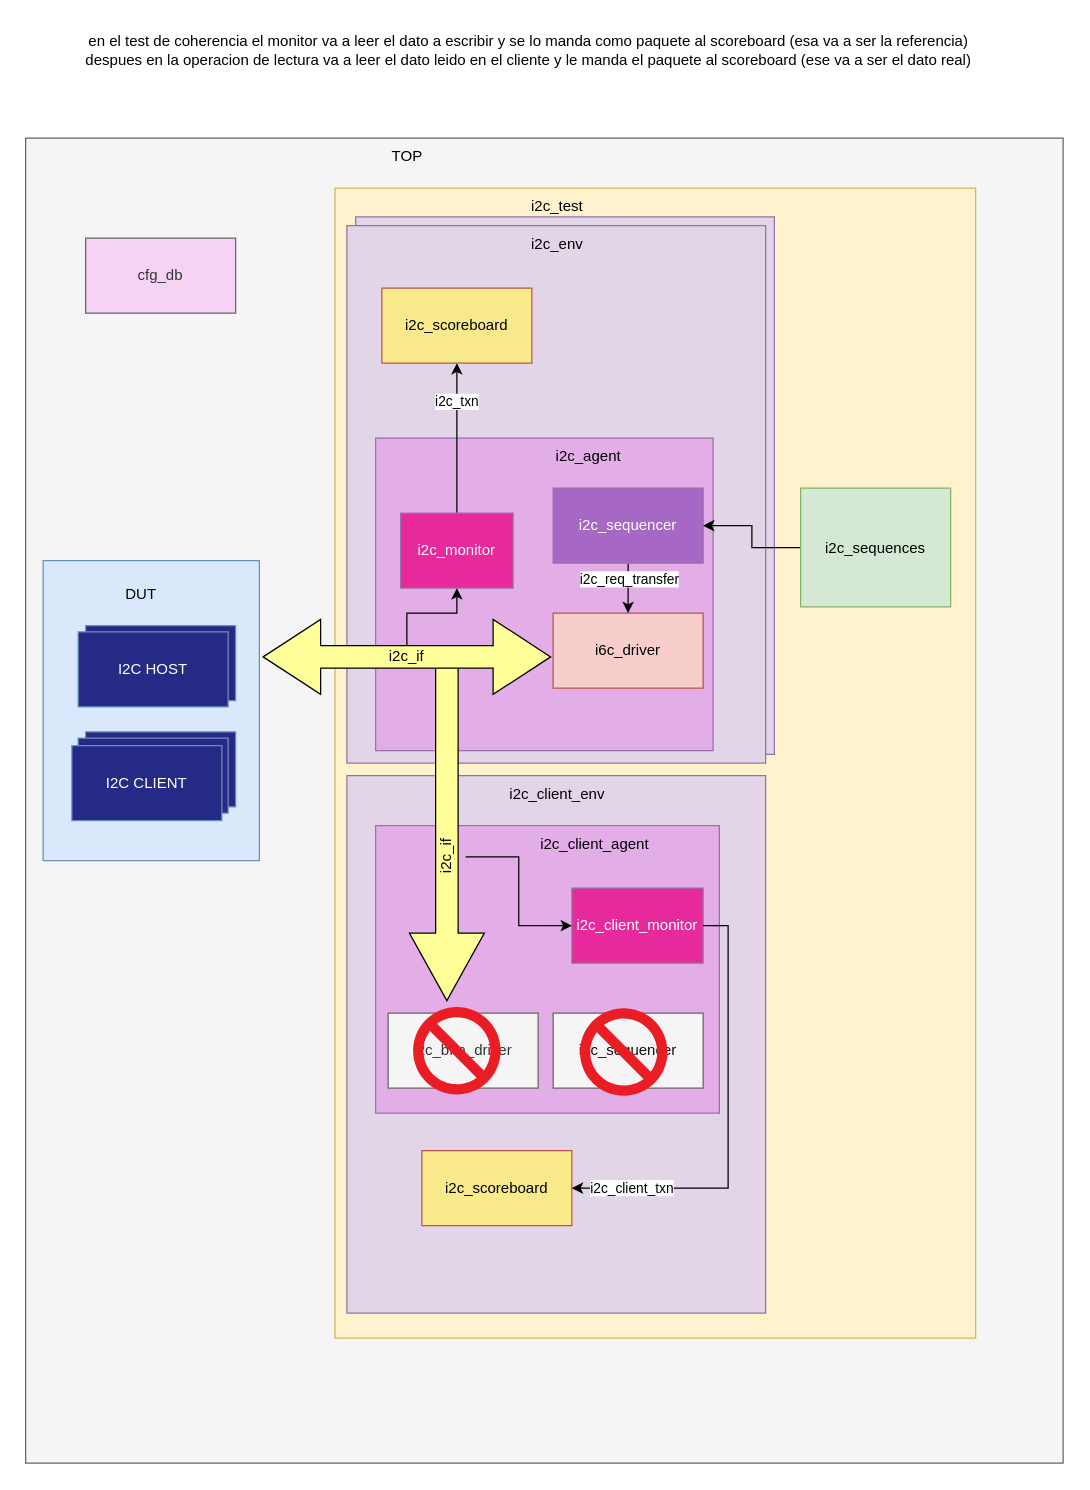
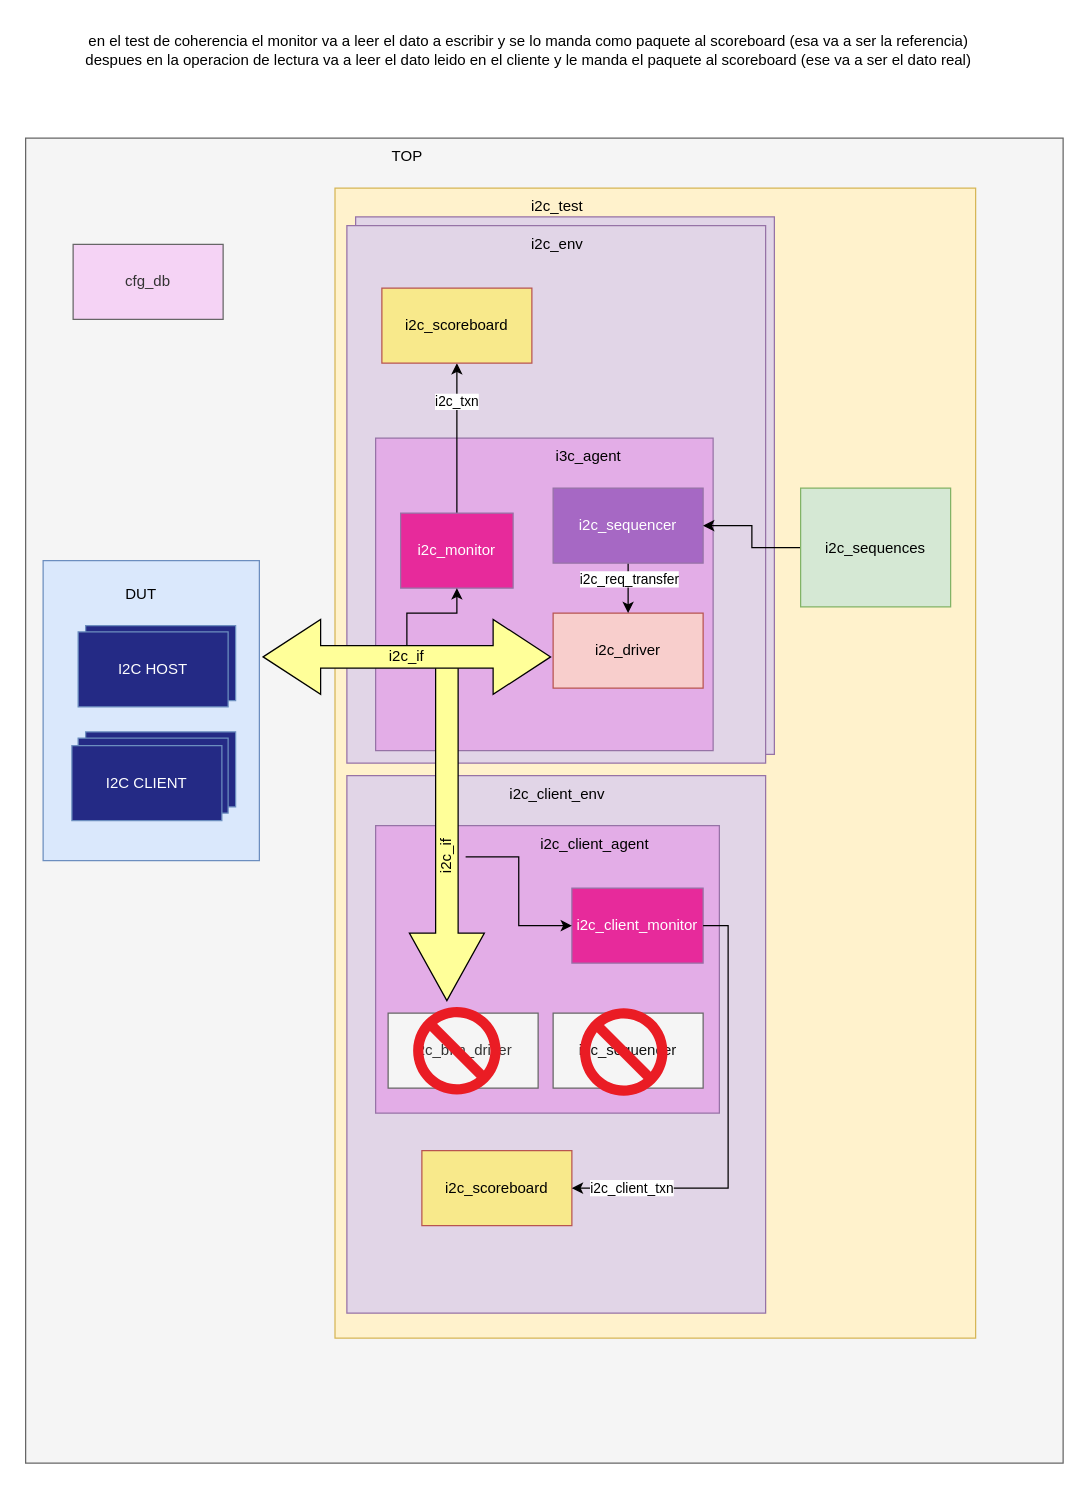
  <mxCell id="0" />
  <mxCell id="1" parent="0" />
  <mxCell id="2" value="" style="rounded=0;whiteSpace=wrap;html=1;fillColor=#f5f5f5;fontColor=#333333;strokeColor=#666666;" vertex="1" parent="1"><mxGeometry x="20" y="110" width="830" height="1060" as="geometry" /></mxCell>
  <mxCell id="3" value="" style="rounded=0;whiteSpace=wrap;html=1;fillColor=#fff2cc;strokeColor=#d6b656;" vertex="1" parent="1"><mxGeometry x="267.5" y="150" width="512.5" height="920" as="geometry" /></mxCell>
  <mxCell id="4" value="" style="rounded=0;whiteSpace=wrap;html=1;fillColor=#e1d5e7;strokeColor=#9673a6;" vertex="1" parent="1"><mxGeometry x="284" y="173" width="335" height="430" as="geometry" /></mxCell>
  <mxCell id="5" value="en el test de coherencia el monitor va a leer el dato a escribir y se lo manda como paquete al scoreboard (esa va a ser la referencia)&lt;div&gt;despues en la operacion de lectura va a leer el dato leido en el cliente y le manda el paquete al scoreboard (ese va a ser el dato real)&lt;/div&gt;" style="text;html=1;align=center;verticalAlign=middle;resizable=0;points=[];autosize=1;strokeColor=none;fillColor=none;" parent="1" vertex="1"><mxGeometry x="57" y="20" width="730" height="40" as="geometry" /></mxCell>
  <mxCell id="6" value="TOP" style="text;html=1;align=center;verticalAlign=middle;resizable=0;points=[];autosize=1;strokeColor=none;fillColor=none;" vertex="1" parent="1"><mxGeometry x="300" y="110" width="50" height="30" as="geometry" /></mxCell>
  <mxCell id="7" value="" style="rounded=0;whiteSpace=wrap;html=1;fillColor=#dae8fc;strokeColor=#6c8ebf;" vertex="1" parent="1"><mxGeometry x="34" y="448" width="173" height="240" as="geometry" /></mxCell>
  <mxCell id="8" value="DUT" style="text;html=1;align=center;verticalAlign=middle;resizable=0;points=[];autosize=1;strokeColor=none;fillColor=none;" vertex="1" parent="1"><mxGeometry x="87" y="460" width="50" height="30" as="geometry" /></mxCell>
  <mxCell id="9" value="&lt;font color=&quot;#ffffff&quot;&gt;I2C HOST&lt;/font&gt;" style="rounded=0;whiteSpace=wrap;html=1;fillColor=#242A85;strokeColor=#6c8ebf;" vertex="1" parent="1"><mxGeometry x="68" y="500" width="120" height="60" as="geometry" /></mxCell>
  <mxCell id="10" value="" style="rounded=0;whiteSpace=wrap;html=1;fillColor=#e1d5e7;strokeColor=#9673a6;" vertex="1" parent="1"><mxGeometry x="277" y="180" width="335" height="430" as="geometry" /></mxCell>
  <mxCell id="11" value="" style="whiteSpace=wrap;html=1;fillColor=#E3ADE7;strokeColor=#9673a6;" vertex="1" parent="1"><mxGeometry x="300" y="350" width="270" height="250" as="geometry" /></mxCell>
- <mxCell id="12" value="i6c_driver" style="whiteSpace=wrap;html=1;fillColor=#f8cecc;strokeColor=#b85450;" vertex="1" parent="1"><mxGeometry x="442" y="490" width="120" height="60" as="geometry" /></mxCell>
+ <mxCell id="12" value="i2c_driver" style="whiteSpace=wrap;html=1;fillColor=#f8cecc;strokeColor=#b85450;" vertex="1" parent="1"><mxGeometry x="442" y="490" width="120" height="60" as="geometry" /></mxCell>
  <mxCell id="13" style="edgeStyle=orthogonalEdgeStyle;rounded=0;orthogonalLoop=1;jettySize=auto;html=1;exitX=0.5;exitY=1;exitDx=0;exitDy=0;entryX=0.5;entryY=0;entryDx=0;entryDy=0;" edge="1" parent="1" source="15" target="12"><mxGeometry relative="1" as="geometry" /></mxCell>
  <mxCell id="14" value="i2c_req_transfer" style="edgeLabel;html=1;align=center;verticalAlign=middle;resizable=0;points=[];" vertex="1" connectable="0" parent="13"><mxGeometry x="-0.381" relative="1" as="geometry"><mxPoint as="offset" /></mxGeometry></mxCell>
  <mxCell id="15" value="&lt;font color=&quot;#ffffff&quot;&gt;i2c_sequencer&lt;/font&gt;" style="whiteSpace=wrap;html=1;fillColor=#A668C4;strokeColor=#9673a6;" vertex="1" parent="1"><mxGeometry x="442" y="390" width="120" height="60" as="geometry" /></mxCell>
- <mxCell id="16" value="i2c_agent" style="text;html=1;align=center;verticalAlign=middle;resizable=0;points=[];autosize=1;strokeColor=none;fillColor=none;" vertex="1" parent="1"><mxGeometry x="430" y="350" width="80" height="30" as="geometry" /></mxCell>
+ <mxCell id="16" value="i3c_agent" style="text;html=1;align=center;verticalAlign=middle;resizable=0;points=[];autosize=1;strokeColor=none;fillColor=none;" vertex="1" parent="1"><mxGeometry x="430" y="350" width="80" height="30" as="geometry" /></mxCell>
  <mxCell id="17" style="edgeStyle=orthogonalEdgeStyle;rounded=0;orthogonalLoop=1;jettySize=auto;html=1;exitX=0.5;exitY=0;exitDx=0;exitDy=0;entryX=0.5;entryY=1;entryDx=0;entryDy=0;" edge="1" parent="1" source="19" target="20"><mxGeometry relative="1" as="geometry" /></mxCell>
  <mxCell id="18" value="i2c_txn" style="edgeLabel;html=1;align=center;verticalAlign=middle;resizable=0;points=[];" vertex="1" connectable="0" parent="17"><mxGeometry x="0.503" y="1" relative="1" as="geometry"><mxPoint as="offset" /></mxGeometry></mxCell>
  <mxCell id="19" value="&lt;font color=&quot;#ffffff&quot;&gt;i2c_monitor&lt;/font&gt;" style="whiteSpace=wrap;html=1;fillColor=#E72A9B;strokeColor=#9673a6;" vertex="1" parent="1"><mxGeometry x="320" y="410" width="90" height="60" as="geometry" /></mxCell>
  <mxCell id="20" value="i2c_scoreboard" style="whiteSpace=wrap;html=1;fillColor=#F8E98B;strokeColor=#b85450;" vertex="1" parent="1"><mxGeometry x="305" y="230" width="120" height="60" as="geometry" /></mxCell>
  <mxCell id="21" value="i2c_env" style="text;html=1;align=center;verticalAlign=middle;resizable=0;points=[];autosize=1;strokeColor=none;fillColor=none;" vertex="1" parent="1"><mxGeometry x="414.5" y="180" width="60" height="30" as="geometry" /></mxCell>
  <mxCell id="22" value="i2c_test" style="text;html=1;align=center;verticalAlign=middle;resizable=0;points=[];autosize=1;strokeColor=none;fillColor=none;" vertex="1" parent="1"><mxGeometry x="414.5" y="150" width="60" height="30" as="geometry" /></mxCell>
  <mxCell id="23" value="" style="rounded=0;whiteSpace=wrap;html=1;fillColor=#e1d5e7;strokeColor=#9673a6;" vertex="1" parent="1"><mxGeometry x="277" y="620" width="335" height="430" as="geometry" /></mxCell>
  <mxCell id="24" value="" style="whiteSpace=wrap;html=1;fillColor=#E3ADE7;strokeColor=#9673a6;" vertex="1" parent="1"><mxGeometry x="300" y="660" width="275" height="230" as="geometry" /></mxCell>
  <mxCell id="25" value="i2c_bfm_driver" style="whiteSpace=wrap;html=1;fillColor=#f5f5f5;strokeColor=#666666;fontColor=#333333;" vertex="1" parent="1"><mxGeometry x="310" y="810" width="120" height="60" as="geometry" /></mxCell>
  <mxCell id="26" value="&lt;font color=&quot;#121212&quot;&gt;i2c_sequencer&lt;/font&gt;" style="whiteSpace=wrap;html=1;fillColor=#f5f5f5;strokeColor=#666666;fontColor=#333333;" vertex="1" parent="1"><mxGeometry x="442" y="810" width="120" height="60" as="geometry" /></mxCell>
  <mxCell id="27" value="i2c_client_agent" style="text;html=1;align=center;verticalAlign=middle;resizable=0;points=[];autosize=1;strokeColor=none;fillColor=none;" vertex="1" parent="1"><mxGeometry x="420" y="660" width="110" height="30" as="geometry" /></mxCell>
  <mxCell id="28" value="&lt;font color=&quot;#ffffff&quot;&gt;i2c_client_monitor&lt;/font&gt;" style="whiteSpace=wrap;html=1;fillColor=#E72A9B;strokeColor=#9673a6;" vertex="1" parent="1"><mxGeometry x="457" y="710" width="105" height="60" as="geometry" /></mxCell>
  <mxCell id="29" value="i2c_scoreboard" style="whiteSpace=wrap;html=1;fillColor=#F8E98B;strokeColor=#b85450;" vertex="1" parent="1"><mxGeometry x="337" y="920" width="120" height="60" as="geometry" /></mxCell>
  <mxCell id="30" value="i2c_client_env" style="text;html=1;align=center;verticalAlign=middle;resizable=0;points=[];autosize=1;strokeColor=none;fillColor=none;" vertex="1" parent="1"><mxGeometry x="394.5" y="620" width="100" height="30" as="geometry" /></mxCell>
  <mxCell id="31" value="" style="shape=singleArrow;direction=south;whiteSpace=wrap;html=1;fillColor=#FFFF99;" vertex="1" parent="1"><mxGeometry x="327" y="530" width="60" height="270" as="geometry" /></mxCell>
  <mxCell id="32" style="edgeStyle=orthogonalEdgeStyle;rounded=0;orthogonalLoop=1;jettySize=auto;html=1;exitX=0;exitY=0;exitDx=115;exitDy=21;exitPerimeter=0;entryX=0.5;entryY=1;entryDx=0;entryDy=0;" edge="1" parent="1" source="33" target="19"><mxGeometry relative="1" as="geometry"><Array as="points"><mxPoint x="325" y="490" /><mxPoint x="365" y="490" /></Array></mxGeometry></mxCell>
  <mxCell id="33" value="i2c_if" style="shape=doubleArrow;whiteSpace=wrap;html=1;fillColor=#FFFF99;" vertex="1" parent="1"><mxGeometry x="210" y="495" width="230" height="60" as="geometry" /></mxCell>
  <mxCell id="34" style="edgeStyle=orthogonalEdgeStyle;rounded=0;orthogonalLoop=1;jettySize=auto;html=1;" edge="1" parent="1" source="35" target="28"><mxGeometry relative="1" as="geometry" /></mxCell>
  <mxCell id="35" value="i2c_if" style="text;html=1;align=center;verticalAlign=middle;resizable=0;points=[];autosize=1;strokeColor=none;fillColor=none;rotation=-90;" vertex="1" parent="1"><mxGeometry x="332" y="670" width="50" height="30" as="geometry" /></mxCell>
  <mxCell id="36" style="edgeStyle=orthogonalEdgeStyle;rounded=0;orthogonalLoop=1;jettySize=auto;html=1;entryX=1;entryY=0.5;entryDx=0;entryDy=0;" edge="1" parent="1" source="37" target="15"><mxGeometry relative="1" as="geometry" /></mxCell>
  <mxCell id="37" value="i2c_sequences" style="whiteSpace=wrap;html=1;fillColor=#d5e8d4;strokeColor=#82b366;" vertex="1" parent="1"><mxGeometry x="640" y="390" width="120" height="95" as="geometry" /></mxCell>
- <mxCell id="38" value="cfg_db" style="whiteSpace=wrap;html=1;fillColor=#F5D3F5;fontColor=#333333;strokeColor=#666666;" vertex="1" parent="1"><mxGeometry x="68" y="190" width="120" height="60" as="geometry" /></mxCell>
+ <mxCell id="38" value="cfg_db" style="whiteSpace=wrap;html=1;fillColor=#F5D3F5;fontColor=#333333;strokeColor=#666666;" vertex="1" parent="1"><mxGeometry x="58" y="195" width="120" height="60" as="geometry" /></mxCell>
  <mxCell id="39" style="edgeStyle=orthogonalEdgeStyle;rounded=0;orthogonalLoop=1;jettySize=auto;html=1;entryX=1;entryY=0.5;entryDx=0;entryDy=0;" edge="1" parent="1"><mxGeometry relative="1" as="geometry"><Array as="points"><mxPoint x="582" y="740" /><mxPoint x="582" y="950" /></Array><mxPoint x="562" y="740" as="sourcePoint" /><mxPoint x="457" y="950" as="targetPoint" /></mxGeometry></mxCell>
  <mxCell id="40" value="i2c_client_txn" style="edgeLabel;html=1;align=center;verticalAlign=middle;resizable=0;points=[];" vertex="1" connectable="0" parent="39"><mxGeometry x="0.738" y="-1" relative="1" as="geometry"><mxPoint as="offset" /></mxGeometry></mxCell>
  <mxCell id="41" value="&lt;font color=&quot;#ffffff&quot;&gt;I2C HOST&lt;/font&gt;" style="rounded=0;whiteSpace=wrap;html=1;fillColor=#242A85;strokeColor=#6c8ebf;" vertex="1" parent="1"><mxGeometry x="62" y="505" width="120" height="60" as="geometry" /></mxCell>
  <mxCell id="42" value="&lt;font color=&quot;#ffffff&quot;&gt;I2C CLIENT&lt;/font&gt;" style="rounded=0;whiteSpace=wrap;html=1;fillColor=#242A85;strokeColor=#6c8ebf;" vertex="1" parent="1"><mxGeometry x="68" y="585" width="120" height="60" as="geometry" /></mxCell>
  <mxCell id="43" value="&lt;font color=&quot;#ffffff&quot;&gt;I2C CLIENT&lt;/font&gt;" style="rounded=0;whiteSpace=wrap;html=1;fillColor=#242A85;strokeColor=#6c8ebf;" vertex="1" parent="1"><mxGeometry x="62" y="590" width="120" height="60" as="geometry" /></mxCell>
  <mxCell id="44" value="&lt;font color=&quot;#ffffff&quot;&gt;I2C CLIENT&lt;/font&gt;" style="rounded=0;whiteSpace=wrap;html=1;fillColor=#242A85;strokeColor=#6c8ebf;" vertex="1" parent="1"><mxGeometry x="57" y="596" width="120" height="60" as="geometry" /></mxCell>
  <mxCell id="45" value="" style="sketch=0;aspect=fixed;pointerEvents=1;shadow=0;dashed=0;html=1;strokeColor=none;labelPosition=center;verticalLabelPosition=bottom;verticalAlign=top;align=center;shape=mxgraph.mscae.enterprise.not_allowed;fillColor=#EA1C24;" parent="1" vertex="1"><mxGeometry x="330" y="805" width="70" height="70" as="geometry" /></mxCell>
  <mxCell id="46" value="" style="sketch=0;aspect=fixed;pointerEvents=1;shadow=0;dashed=0;html=1;strokeColor=none;labelPosition=center;verticalLabelPosition=bottom;verticalAlign=top;align=center;shape=mxgraph.mscae.enterprise.not_allowed;fillColor=#EA1C24;" vertex="1" parent="1"><mxGeometry x="463.5" y="806" width="70" height="70" as="geometry" /></mxCell>
